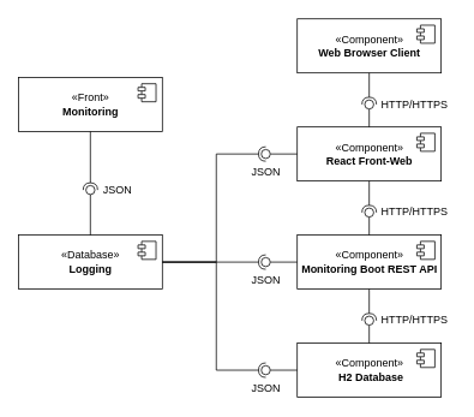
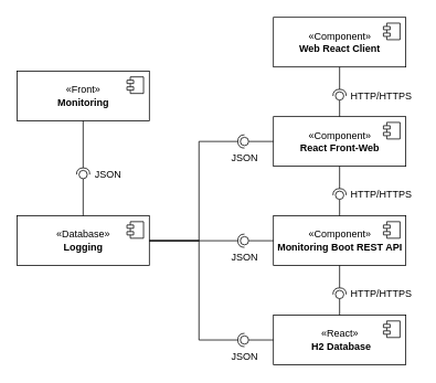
  <mxCell id="0" />
  <mxCell id="1" parent="0" />
- <mxCell id="2" value="«Component»&lt;br&gt;&lt;b&gt;Web Browser Client&lt;br&gt;&lt;/b&gt;" style="html=1;dropTarget=0;" parent="1" vertex="1"><mxGeometry x="330" y="20" width="160" height="60" as="geometry" /></mxCell>
+ <mxCell id="2" value="«Component»&lt;br&gt;&lt;b&gt;Web React Client&lt;br&gt;&lt;/b&gt;" style="html=1;dropTarget=0;" parent="1" vertex="1"><mxGeometry x="330" y="20" width="160" height="60" as="geometry" /></mxCell>
  <mxCell id="3" value="" style="shape=module;jettyWidth=8;jettyHeight=4;" parent="2" vertex="1"><mxGeometry x="1" width="20" height="20" relative="1" as="geometry"><mxPoint x="-27" y="7" as="offset" /></mxGeometry></mxCell>
  <mxCell id="4" value="«Component»&lt;br&gt;&lt;b&gt;React Front-Web&lt;br&gt;&lt;/b&gt;" style="html=1;dropTarget=0;" parent="1" vertex="1"><mxGeometry x="330" y="140" width="160" height="60" as="geometry" /></mxCell>
  <mxCell id="5" value="" style="shape=module;jettyWidth=8;jettyHeight=4;" parent="4" vertex="1"><mxGeometry x="1" width="20" height="20" relative="1" as="geometry"><mxPoint x="-27" y="7" as="offset" /></mxGeometry></mxCell>
  <mxCell id="6" value="«Component»&lt;br&gt;&lt;b&gt;Monitoring Boot REST API&lt;br&gt;&lt;/b&gt;" style="html=1;dropTarget=0;" parent="1" vertex="1"><mxGeometry x="330" y="260" width="160" height="60" as="geometry" /></mxCell>
  <mxCell id="7" value="" style="shape=module;jettyWidth=8;jettyHeight=4;" parent="6" vertex="1"><mxGeometry x="1" width="20" height="20" relative="1" as="geometry"><mxPoint x="-27" y="7" as="offset" /></mxGeometry></mxCell>
- <mxCell id="8" value="«Component»&lt;br&gt;&lt;b&gt;&amp;nbsp;H2 Database&lt;br&gt;&lt;/b&gt;" style="html=1;dropTarget=0;" parent="1" vertex="1"><mxGeometry x="330" y="380" width="160" height="60" as="geometry" /></mxCell>
+ <mxCell id="8" value="«React»&lt;br&gt;&lt;b&gt;&amp;nbsp;H2 Database&lt;br&gt;&lt;/b&gt;" style="html=1;dropTarget=0;" parent="1" vertex="1"><mxGeometry x="330" y="380" width="160" height="60" as="geometry" /></mxCell>
  <mxCell id="9" value="" style="shape=module;jettyWidth=8;jettyHeight=4;" parent="8" vertex="1"><mxGeometry x="1" width="20" height="20" relative="1" as="geometry"><mxPoint x="-27" y="7" as="offset" /></mxGeometry></mxCell>
  <mxCell id="10" value="" style="rounded=0;orthogonalLoop=1;jettySize=auto;html=1;endArrow=none;endFill=0;exitX=0.5;exitY=0;exitDx=0;exitDy=0;" parent="1" source="8" target="12" edge="1"><mxGeometry relative="1" as="geometry"><mxPoint x="240" y="305" as="sourcePoint" /></mxGeometry></mxCell>
  <mxCell id="11" value="" style="rounded=0;orthogonalLoop=1;jettySize=auto;html=1;endArrow=halfCircle;endFill=0;entryX=0.5;entryY=0.5;entryDx=0;entryDy=0;endSize=6;strokeWidth=1;exitX=0.5;exitY=1;exitDx=0;exitDy=0;" parent="1" source="6" target="12" edge="1"><mxGeometry relative="1" as="geometry"><mxPoint x="280" y="305" as="sourcePoint" /></mxGeometry></mxCell>
  <mxCell id="12" value="" style="ellipse;whiteSpace=wrap;html=1;fontFamily=Helvetica;fontSize=12;fontColor=#000000;align=center;strokeColor=#000000;fillColor=#ffffff;points=[];aspect=fixed;resizable=0;" parent="1" vertex="1"><mxGeometry x="405" y="350" width="10" height="10" as="geometry" /></mxCell>
  <mxCell id="13" value="" style="rounded=0;orthogonalLoop=1;jettySize=auto;html=1;endArrow=none;endFill=0;exitX=0.5;exitY=0;exitDx=0;exitDy=0;" parent="1" source="6" target="15" edge="1"><mxGeometry relative="1" as="geometry"><mxPoint x="240" y="305" as="sourcePoint" /></mxGeometry></mxCell>
  <mxCell id="14" value="" style="rounded=0;orthogonalLoop=1;jettySize=auto;html=1;endArrow=halfCircle;endFill=0;entryX=0.5;entryY=0.5;entryDx=0;entryDy=0;endSize=6;strokeWidth=1;exitX=0.5;exitY=1;exitDx=0;exitDy=0;" parent="1" source="4" target="15" edge="1"><mxGeometry relative="1" as="geometry"><mxPoint x="280" y="305" as="sourcePoint" /></mxGeometry></mxCell>
  <mxCell id="15" value="" style="ellipse;whiteSpace=wrap;html=1;fontFamily=Helvetica;fontSize=12;fontColor=#000000;align=center;strokeColor=#000000;fillColor=#ffffff;points=[];aspect=fixed;resizable=0;" parent="1" vertex="1"><mxGeometry x="405" y="230" width="10" height="10" as="geometry" /></mxCell>
  <mxCell id="16" value="" style="rounded=0;orthogonalLoop=1;jettySize=auto;html=1;endArrow=none;endFill=0;exitX=0.5;exitY=0;exitDx=0;exitDy=0;" parent="1" source="4" target="18" edge="1"><mxGeometry relative="1" as="geometry"><mxPoint x="240" y="305" as="sourcePoint" /></mxGeometry></mxCell>
  <mxCell id="17" value="" style="rounded=0;orthogonalLoop=1;jettySize=auto;html=1;endArrow=halfCircle;endFill=0;entryX=0.5;entryY=0.5;entryDx=0;entryDy=0;endSize=6;strokeWidth=1;exitX=0.5;exitY=1;exitDx=0;exitDy=0;" parent="1" source="2" target="18" edge="1"><mxGeometry relative="1" as="geometry"><mxPoint x="280" y="305" as="sourcePoint" /></mxGeometry></mxCell>
  <mxCell id="18" value="" style="ellipse;whiteSpace=wrap;html=1;fontFamily=Helvetica;fontSize=12;fontColor=#000000;align=center;strokeColor=#000000;fillColor=#ffffff;points=[];aspect=fixed;resizable=0;" parent="1" vertex="1"><mxGeometry x="405" y="110" width="10" height="10" as="geometry" /></mxCell>
  <mxCell id="19" value="HTTP/HTTPS" style="text;html=1;align=center;verticalAlign=middle;resizable=0;points=[];autosize=1;" parent="1" vertex="1"><mxGeometry x="415" y="105" width="90" height="20" as="geometry" /></mxCell>
  <mxCell id="20" value="HTTP/HTTPS" style="text;html=1;align=center;verticalAlign=middle;resizable=0;points=[];autosize=1;" parent="1" vertex="1"><mxGeometry x="415" y="225" width="90" height="20" as="geometry" /></mxCell>
  <mxCell id="21" value="&lt;div&gt;HTTP/HTTPS&lt;/div&gt;" style="text;html=1;align=center;verticalAlign=middle;resizable=0;points=[];autosize=1;" parent="1" vertex="1"><mxGeometry x="415" y="345" width="90" height="20" as="geometry" /></mxCell>
  <mxCell id="22" value="«Database»&lt;br&gt;&lt;b&gt;Logging&lt;/b&gt;" style="html=1;dropTarget=0;" parent="1" vertex="1"><mxGeometry x="20" y="260" width="160" height="60" as="geometry" /></mxCell>
  <mxCell id="23" value="" style="shape=module;jettyWidth=8;jettyHeight=4;" parent="22" vertex="1"><mxGeometry x="1" width="20" height="20" relative="1" as="geometry"><mxPoint x="-27" y="7" as="offset" /></mxGeometry></mxCell>
  <mxCell id="24" value="«Front»&lt;br&gt;&lt;b&gt;Monitoring&lt;/b&gt;" style="html=1;dropTarget=0;" parent="1" vertex="1"><mxGeometry x="20" y="85" width="160" height="60" as="geometry" /></mxCell>
  <mxCell id="25" value="" style="shape=module;jettyWidth=8;jettyHeight=4;" parent="24" vertex="1"><mxGeometry x="1" width="20" height="20" relative="1" as="geometry"><mxPoint x="-27" y="7" as="offset" /></mxGeometry></mxCell>
  <mxCell id="26" value="" style="rounded=0;orthogonalLoop=1;jettySize=auto;html=1;endArrow=none;endFill=0;exitX=0;exitY=0.5;exitDx=0;exitDy=0;" parent="1" source="4" target="28" edge="1"><mxGeometry relative="1" as="geometry"><mxPoint x="240" y="365" as="sourcePoint" /></mxGeometry></mxCell>
  <mxCell id="27" value="" style="rounded=0;orthogonalLoop=1;jettySize=auto;html=1;endArrow=halfCircle;endFill=0;entryX=0.5;entryY=0.5;entryDx=0;entryDy=0;endSize=6;strokeWidth=1;" parent="1" target="28" edge="1"><mxGeometry relative="1" as="geometry"><mxPoint x="180" y="290" as="sourcePoint" /><Array as="points"><mxPoint x="240" y="290" /><mxPoint x="240" y="170" /></Array></mxGeometry></mxCell>
  <mxCell id="28" value="" style="ellipse;whiteSpace=wrap;html=1;fontFamily=Helvetica;fontSize=12;fontColor=#000000;align=center;strokeColor=#000000;fillColor=#ffffff;points=[];aspect=fixed;resizable=0;" parent="1" vertex="1"><mxGeometry x="290" y="165" width="10" height="10" as="geometry" /></mxCell>
  <mxCell id="29" value="" style="rounded=0;orthogonalLoop=1;jettySize=auto;html=1;endArrow=none;endFill=0;exitX=0;exitY=0.5;exitDx=0;exitDy=0;" parent="1" source="6" target="31" edge="1"><mxGeometry relative="1" as="geometry"><mxPoint x="240" y="365" as="sourcePoint" /></mxGeometry></mxCell>
  <mxCell id="30" value="" style="rounded=0;orthogonalLoop=1;jettySize=auto;html=1;endArrow=halfCircle;endFill=0;entryX=0.5;entryY=0.5;entryDx=0;entryDy=0;endSize=6;strokeWidth=1;" parent="1" source="22" target="31" edge="1"><mxGeometry relative="1" as="geometry"><mxPoint x="280" y="365" as="sourcePoint" /><Array as="points"><mxPoint x="240" y="290" /></Array></mxGeometry></mxCell>
  <mxCell id="31" value="" style="ellipse;whiteSpace=wrap;html=1;fontFamily=Helvetica;fontSize=12;fontColor=#000000;align=center;strokeColor=#000000;fillColor=#ffffff;points=[];aspect=fixed;resizable=0;" parent="1" vertex="1"><mxGeometry x="290" y="285" width="10" height="10" as="geometry" /></mxCell>
  <mxCell id="32" value="" style="rounded=0;orthogonalLoop=1;jettySize=auto;html=1;endArrow=none;endFill=0;exitX=0;exitY=0.5;exitDx=0;exitDy=0;" parent="1" source="8" target="34" edge="1"><mxGeometry relative="1" as="geometry"><mxPoint x="240" y="365" as="sourcePoint" /></mxGeometry></mxCell>
  <mxCell id="33" value="" style="rounded=0;orthogonalLoop=1;jettySize=auto;html=1;endArrow=halfCircle;endFill=0;entryX=0.5;entryY=0.5;entryDx=0;entryDy=0;endSize=6;strokeWidth=1;exitX=1;exitY=0.5;exitDx=0;exitDy=0;" parent="1" source="22" target="34" edge="1"><mxGeometry relative="1" as="geometry"><mxPoint x="280" y="365" as="sourcePoint" /><Array as="points"><mxPoint x="240" y="290" /><mxPoint x="240" y="410" /></Array></mxGeometry></mxCell>
  <mxCell id="34" value="" style="ellipse;whiteSpace=wrap;html=1;fontFamily=Helvetica;fontSize=12;fontColor=#000000;align=center;strokeColor=#000000;fillColor=#ffffff;points=[];aspect=fixed;resizable=0;" parent="1" vertex="1"><mxGeometry x="290" y="405" width="10" height="10" as="geometry" /></mxCell>
  <mxCell id="35" value="" style="rounded=0;orthogonalLoop=1;jettySize=auto;html=1;endArrow=none;endFill=0;" parent="1" target="37" edge="1"><mxGeometry relative="1" as="geometry"><mxPoint x="100" y="260" as="sourcePoint" /></mxGeometry></mxCell>
  <mxCell id="36" value="" style="rounded=0;orthogonalLoop=1;jettySize=auto;html=1;endArrow=halfCircle;endFill=0;entryX=0.5;entryY=0.5;entryDx=0;entryDy=0;endSize=6;strokeWidth=1;exitX=0.5;exitY=1;exitDx=0;exitDy=0;" parent="1" source="24" target="37" edge="1"><mxGeometry relative="1" as="geometry"><mxPoint x="100" y="150" as="sourcePoint" /></mxGeometry></mxCell>
  <mxCell id="37" value="" style="ellipse;whiteSpace=wrap;html=1;fontFamily=Helvetica;fontSize=12;fontColor=#000000;align=center;strokeColor=#000000;fillColor=#ffffff;points=[];aspect=fixed;resizable=0;" parent="1" vertex="1"><mxGeometry x="95" y="205" width="10" height="10" as="geometry" /></mxCell>
  <mxCell id="38" value="JSON" style="text;html=1;align=center;verticalAlign=middle;resizable=0;points=[];autosize=1;" parent="1" vertex="1"><mxGeometry x="270" y="180" width="50" height="20" as="geometry" /></mxCell>
  <mxCell id="39" value="JSON" style="text;html=1;align=center;verticalAlign=middle;resizable=0;points=[];autosize=1;" parent="1" vertex="1"><mxGeometry x="270" y="300" width="50" height="20" as="geometry" /></mxCell>
  <mxCell id="40" value="JSON" style="text;html=1;align=center;verticalAlign=middle;resizable=0;points=[];autosize=1;" parent="1" vertex="1"><mxGeometry x="270" y="420" width="50" height="20" as="geometry" /></mxCell>
  <mxCell id="41" value="JSON" style="text;html=1;align=center;verticalAlign=middle;resizable=0;points=[];autosize=1;" parent="1" vertex="1"><mxGeometry x="105" y="200" width="50" height="20" as="geometry" /></mxCell>
